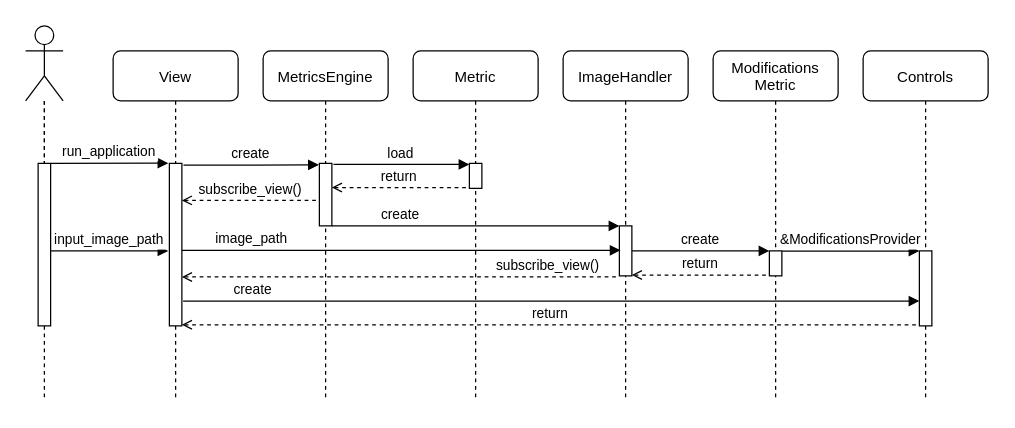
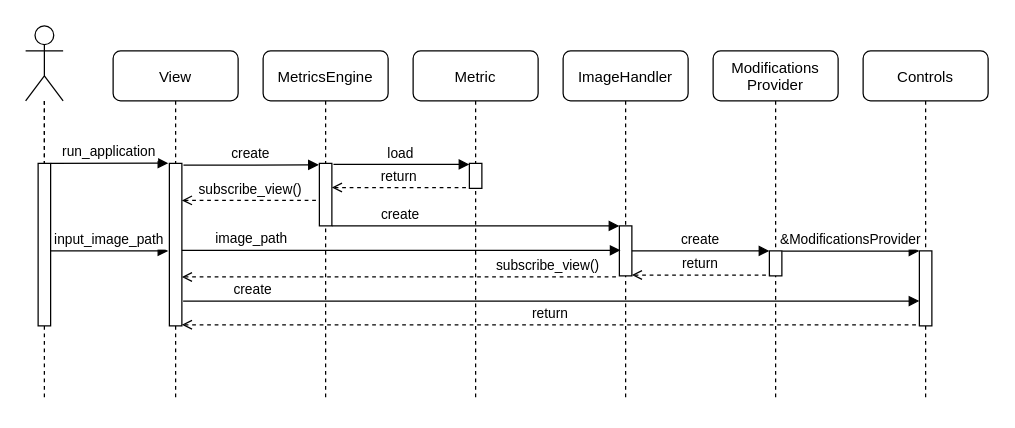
  <mxCell id="0" />
  <mxCell id="1" parent="0" />
  <mxCell id="2" value="View" style="shape=umlLifeline;perimeter=lifelinePerimeter;container=1;collapsible=0;recursiveResize=0;rounded=1;shadow=0;strokeWidth=1;" parent="1" vertex="1"><mxGeometry x="90" y="40" width="100" height="280" as="geometry" /></mxCell>
  <mxCell id="3" value="" style="points=[];perimeter=orthogonalPerimeter;rounded=0;shadow=0;strokeWidth=1;" parent="2" vertex="1"><mxGeometry x="45" y="90" width="10" height="130" as="geometry" /></mxCell>
  <mxCell id="4" value="Controls" style="shape=umlLifeline;perimeter=lifelinePerimeter;container=1;collapsible=0;recursiveResize=0;rounded=1;shadow=0;strokeWidth=1;" parent="1" vertex="1"><mxGeometry x="690" y="40" width="100" height="280" as="geometry" /></mxCell>
  <mxCell id="5" value="" style="points=[];perimeter=orthogonalPerimeter;rounded=0;shadow=0;strokeWidth=1;" parent="4" vertex="1"><mxGeometry x="45" y="160" width="10" height="60" as="geometry" /></mxCell>
  <mxCell id="6" value="ImageHandler" style="shape=umlLifeline;perimeter=lifelinePerimeter;container=1;collapsible=0;recursiveResize=0;rounded=1;shadow=0;strokeWidth=1;fontSize=12;" vertex="1" parent="1"><mxGeometry x="450" y="40" width="100" height="280" as="geometry" /></mxCell>
  <mxCell id="7" value="" style="points=[];perimeter=orthogonalPerimeter;rounded=0;shadow=0;strokeWidth=1;" vertex="1" parent="6"><mxGeometry x="45" y="140" width="10" height="40" as="geometry" /></mxCell>
  <mxCell id="8" value="MetricsEngine" style="shape=umlLifeline;perimeter=lifelinePerimeter;container=1;collapsible=0;recursiveResize=0;rounded=1;shadow=0;strokeWidth=1;fontSize=12;" vertex="1" parent="1"><mxGeometry x="210" y="40" width="100" height="280" as="geometry" /></mxCell>
  <mxCell id="9" value="" style="points=[];perimeter=orthogonalPerimeter;rounded=0;shadow=0;strokeWidth=1;" vertex="1" parent="8"><mxGeometry x="45" y="90" width="10" height="50" as="geometry" /></mxCell>
  <mxCell id="10" value="create" style="verticalAlign=bottom;endArrow=block;shadow=0;strokeWidth=1;entryX=-0.045;entryY=0.024;entryDx=0;entryDy=0;entryPerimeter=0;exitX=1.128;exitY=0.011;exitDx=0;exitDy=0;exitPerimeter=0;" edge="1" parent="1" source="3" target="9"><mxGeometry relative="1" as="geometry"><mxPoint x="245" y="120" as="sourcePoint" /><mxPoint x="316" y="140" as="targetPoint" /><Array as="points" /></mxGeometry></mxCell>
  <mxCell id="11" value="create" style="verticalAlign=bottom;endArrow=block;shadow=0;strokeWidth=1;" edge="1" parent="1" source="9" target="7"><mxGeometry x="-0.519" relative="1" as="geometry"><mxPoint x="310" y="140" as="sourcePoint" /><mxPoint x="470" y="140" as="targetPoint" /><Array as="points" /><mxPoint as="offset" /></mxGeometry></mxCell>
  <mxCell id="12" value="subscribe_view()" style="verticalAlign=bottom;endArrow=none;dashed=1;endSize=8;shadow=0;strokeWidth=1;endFill=0;startArrow=open;startFill=0;entryX=-0.071;entryY=0.592;entryDx=0;entryDy=0;entryPerimeter=0;" edge="1" parent="1" source="3" target="9"><mxGeometry relative="1" as="geometry"><mxPoint x="245" y="196" as="targetPoint" /><mxPoint x="140" y="147" as="sourcePoint" /></mxGeometry></mxCell>
  <mxCell id="13" value="subscribe_view()" style="verticalAlign=bottom;endArrow=none;dashed=1;endSize=8;shadow=0;strokeWidth=1;endFill=0;startArrow=open;startFill=0;entryX=-0.045;entryY=1.022;entryDx=0;entryDy=0;entryPerimeter=0;" edge="1" parent="1" source="3" target="7"><mxGeometry x="0.677" relative="1" as="geometry"><mxPoint x="495" y="175" as="targetPoint" /><mxPoint x="140" y="147" as="sourcePoint" /><mxPoint as="offset" /></mxGeometry></mxCell>
- <mxCell id="14" value="Modifications&#10;Metric" style="shape=umlLifeline;perimeter=lifelinePerimeter;container=1;collapsible=0;recursiveResize=0;rounded=1;shadow=0;strokeWidth=1;fontSize=12;" vertex="1" parent="1"><mxGeometry x="570" y="40" width="100" height="280" as="geometry" /></mxCell>
+ <mxCell id="14" value="Modifications&#10;Provider" style="shape=umlLifeline;perimeter=lifelinePerimeter;container=1;collapsible=0;recursiveResize=0;rounded=1;shadow=0;strokeWidth=1;fontSize=12;" vertex="1" parent="1"><mxGeometry x="570" y="40" width="100" height="280" as="geometry" /></mxCell>
  <mxCell id="15" value="" style="points=[];perimeter=orthogonalPerimeter;rounded=0;shadow=0;strokeWidth=1;" vertex="1" parent="14"><mxGeometry x="45" y="160" width="10" height="20" as="geometry" /></mxCell>
  <mxCell id="16" value="create" style="verticalAlign=bottom;endArrow=block;shadow=0;strokeWidth=1;" edge="1" parent="1" source="7" target="15"><mxGeometry relative="1" as="geometry"><mxPoint x="627" y="180" as="sourcePoint" /><mxPoint x="610" y="140" as="targetPoint" /><Array as="points" /></mxGeometry></mxCell>
  <mxCell id="17" value="create" style="verticalAlign=bottom;endArrow=block;shadow=0;strokeWidth=1;exitX=1.1;exitY=0.847;exitDx=0;exitDy=0;exitPerimeter=0;" edge="1" parent="1" source="3" target="5"><mxGeometry x="-0.81" relative="1" as="geometry"><mxPoint x="148" y="240" as="sourcePoint" /><mxPoint x="850" y="195" as="targetPoint" /><Array as="points" /><mxPoint as="offset" /></mxGeometry></mxCell>
  <mxCell id="18" value="&amp;ModificationsProvider" style="verticalAlign=bottom;endArrow=block;shadow=0;strokeWidth=1;exitX=1.024;exitY=0.005;exitDx=0;exitDy=0;exitPerimeter=0;" edge="1" parent="1" source="15" target="5"><mxGeometry relative="1" as="geometry"><mxPoint x="787" y="180" as="sourcePoint" /><mxPoint x="590" y="140" as="targetPoint" /><Array as="points" /></mxGeometry></mxCell>
  <mxCell id="19" value="Metric" style="shape=umlLifeline;perimeter=lifelinePerimeter;container=1;collapsible=0;recursiveResize=0;rounded=1;shadow=0;strokeWidth=1;fontSize=12;" vertex="1" parent="1"><mxGeometry x="330" y="40" width="100" height="280" as="geometry" /></mxCell>
  <mxCell id="20" value="" style="points=[];perimeter=orthogonalPerimeter;rounded=0;shadow=0;strokeWidth=1;" vertex="1" parent="19"><mxGeometry x="45" y="90" width="10" height="20" as="geometry" /></mxCell>
  <mxCell id="21" value="load" style="verticalAlign=bottom;endArrow=block;shadow=0;strokeWidth=1;exitX=1.128;exitY=0.016;exitDx=0;exitDy=0;exitPerimeter=0;" edge="1" parent="1" source="9" target="20"><mxGeometry relative="1" as="geometry"><mxPoint x="225" y="120" as="sourcePoint" /><mxPoint x="296" y="140" as="targetPoint" /><Array as="points" /></mxGeometry></mxCell>
  <mxCell id="22" value="return" style="verticalAlign=bottom;endArrow=none;dashed=1;endSize=8;shadow=0;strokeWidth=1;endFill=0;startArrow=open;startFill=0;entryX=-0.151;entryY=0.965;entryDx=0;entryDy=0;entryPerimeter=0;" edge="1" parent="1" source="9" target="20"><mxGeometry relative="1" as="geometry"><mxPoint x="225" y="196" as="targetPoint" /><mxPoint x="120" y="147" as="sourcePoint" /></mxGeometry></mxCell>
  <mxCell id="23" value="return" style="verticalAlign=bottom;endArrow=none;dashed=1;endSize=8;shadow=0;strokeWidth=1;endFill=0;startArrow=open;startFill=0;entryX=0.061;entryY=0.967;entryDx=0;entryDy=0;entryPerimeter=0;" edge="1" parent="1" source="7" target="15"><mxGeometry relative="1" as="geometry"><mxPoint x="364.71" y="163.25" as="targetPoint" /><mxPoint x="235" y="163.25" as="sourcePoint" /></mxGeometry></mxCell>
  <mxCell id="24" value="return" style="verticalAlign=bottom;endArrow=none;dashed=1;endSize=8;shadow=0;strokeWidth=1;endFill=0;startArrow=open;startFill=0;entryX=0;entryY=0.985;entryDx=0;entryDy=0;entryPerimeter=0;" edge="1" parent="1" source="3" target="5"><mxGeometry relative="1" as="geometry"><mxPoint x="990" y="270" as="targetPoint" /><mxPoint x="430" y="270" as="sourcePoint" /></mxGeometry></mxCell>
  <mxCell id="25" value="" style="edgeStyle=orthogonalEdgeStyle;rounded=0;orthogonalLoop=1;jettySize=auto;html=1;startArrow=none;startFill=0;endArrow=none;endFill=0;fontSize=12;dashed=1;" edge="1" parent="1" source="27"><mxGeometry relative="1" as="geometry"><mxPoint x="35" y="320" as="targetPoint" /></mxGeometry></mxCell>
  <mxCell id="26" value="" style="edgeStyle=orthogonalEdgeStyle;rounded=0;orthogonalLoop=1;jettySize=auto;html=1;dashed=1;startArrow=none;startFill=0;endArrow=none;endFill=0;fontSize=12;" edge="1" parent="1" source="27" target="31"><mxGeometry relative="1" as="geometry" /></mxCell>
  <mxCell id="27" value="" style="shape=umlActor;verticalLabelPosition=bottom;verticalAlign=top;html=1;outlineConnect=0;rounded=1;fontSize=12;" vertex="1" parent="1"><mxGeometry x="20" y="20" width="30" height="60" as="geometry" /></mxCell>
  <mxCell id="28" value="run_application" style="verticalAlign=bottom;endArrow=block;shadow=0;strokeWidth=1;entryX=-0.086;entryY=-0.001;entryDx=0;entryDy=0;entryPerimeter=0;" edge="1" parent="1" source="31" target="3"><mxGeometry relative="1" as="geometry"><mxPoint x="60" y="130" as="sourcePoint" /><mxPoint x="284.55" y="141.2" as="targetPoint" /><Array as="points" /></mxGeometry></mxCell>
  <mxCell id="29" value="image_path" style="verticalAlign=bottom;endArrow=block;shadow=0;strokeWidth=1;entryX=0.093;entryY=0.488;entryDx=0;entryDy=0;entryPerimeter=0;" edge="1" parent="1" source="3" target="7"><mxGeometry x="-0.683" relative="1" as="geometry"><mxPoint x="330" y="140" as="sourcePoint" /><mxPoint x="490" y="140" as="targetPoint" /><mxPoint as="offset" /></mxGeometry></mxCell>
  <mxCell id="30" value="input_image_path" style="verticalAlign=bottom;endArrow=block;shadow=0;strokeWidth=1;entryX=-0.086;entryY=-0.001;entryDx=0;entryDy=0;entryPerimeter=0;" edge="1" parent="1" source="31"><mxGeometry relative="1" as="geometry"><mxPoint x="60" y="200.13" as="sourcePoint" /><mxPoint x="134.14" y="200" as="targetPoint" /><Array as="points" /></mxGeometry></mxCell>
  <mxCell id="31" value="" style="points=[];perimeter=orthogonalPerimeter;rounded=0;shadow=0;strokeWidth=1;" vertex="1" parent="1"><mxGeometry x="30" y="130" width="10" height="130" as="geometry" /></mxCell>
